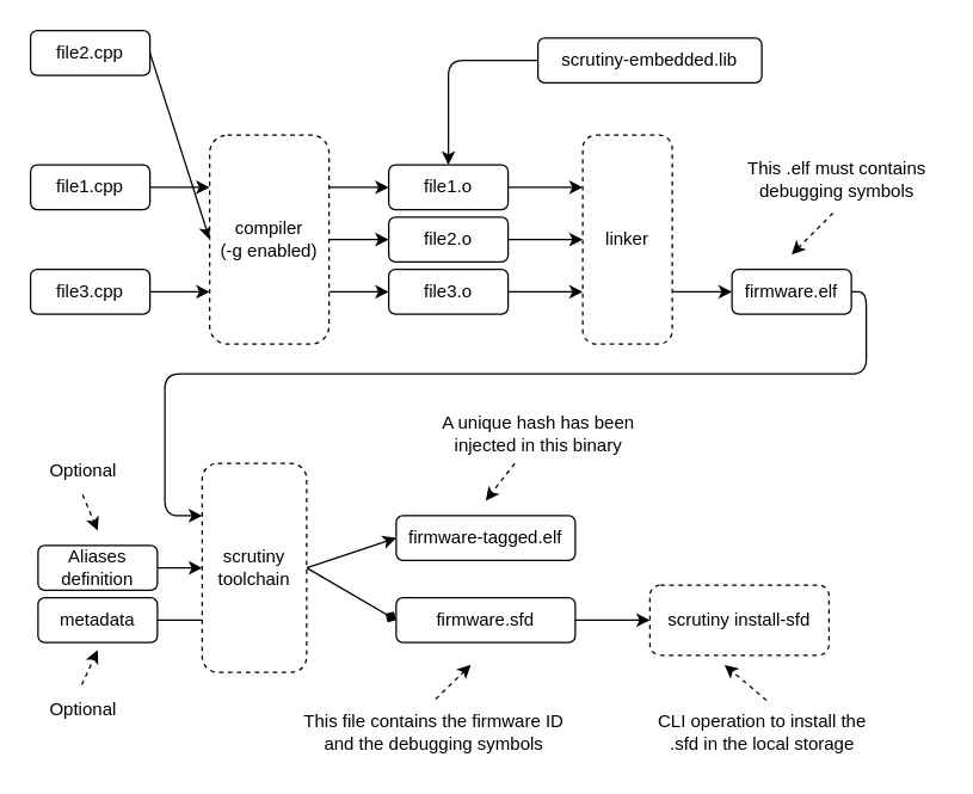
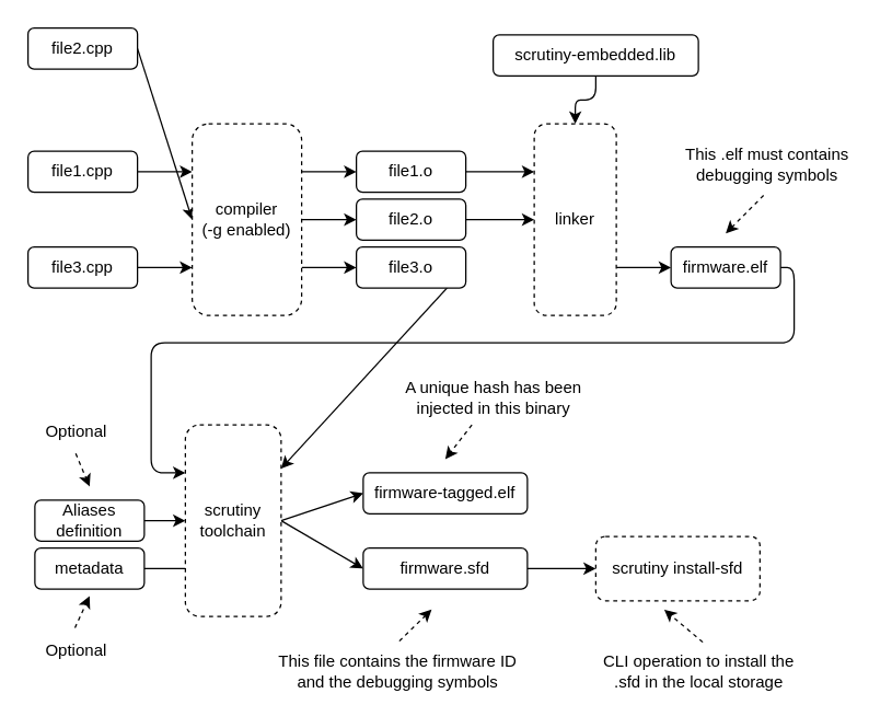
  <mxCell id="0" />
  <mxCell id="1" parent="0" />
  <mxCell id="2" style="edgeStyle=none;html=1;exitX=1;exitY=0.5;exitDx=0;exitDy=0;entryX=0;entryY=0.25;entryDx=0;entryDy=0;" edge="1" parent="1" source="3" target="11"><mxGeometry relative="1" as="geometry" /></mxCell>
  <mxCell id="3" value="file1.cpp" style="rounded=1;whiteSpace=wrap;html=1;" vertex="1" parent="1"><mxGeometry x="20" y="110" width="80" height="30" as="geometry" /></mxCell>
  <mxCell id="4" style="edgeStyle=none;html=1;exitX=1;exitY=0.5;exitDx=0;exitDy=0;entryX=0;entryY=0.5;entryDx=0;entryDy=0;" edge="1" parent="1" source="5" target="11"><mxGeometry relative="1" as="geometry" /></mxCell>
  <mxCell id="5" value="file2.cpp" style="rounded=1;whiteSpace=wrap;html=1;" vertex="1" parent="1"><mxGeometry x="20" y="20" width="80" height="30" as="geometry" /></mxCell>
  <mxCell id="6" style="edgeStyle=none;html=1;exitX=1;exitY=0.5;exitDx=0;exitDy=0;entryX=0;entryY=0.75;entryDx=0;entryDy=0;" edge="1" parent="1" source="7" target="11"><mxGeometry relative="1" as="geometry" /></mxCell>
  <mxCell id="7" value="file3.cpp" style="rounded=1;whiteSpace=wrap;html=1;" vertex="1" parent="1"><mxGeometry x="20" y="180" width="80" height="30" as="geometry" /></mxCell>
  <mxCell id="8" style="edgeStyle=none;html=1;exitX=1;exitY=0.25;exitDx=0;exitDy=0;entryX=0;entryY=0.5;entryDx=0;entryDy=0;" edge="1" parent="1" source="11" target="13"><mxGeometry relative="1" as="geometry" /></mxCell>
  <mxCell id="9" style="edgeStyle=none;html=1;exitX=1;exitY=0.5;exitDx=0;exitDy=0;entryX=0;entryY=0.5;entryDx=0;entryDy=0;" edge="1" parent="1" source="11" target="15"><mxGeometry relative="1" as="geometry" /></mxCell>
  <mxCell id="10" style="edgeStyle=none;html=1;exitX=1;exitY=0.75;exitDx=0;exitDy=0;entryX=0;entryY=0.5;entryDx=0;entryDy=0;" edge="1" parent="1" source="11" target="17"><mxGeometry relative="1" as="geometry" /></mxCell>
  <mxCell id="11" value="compiler&lt;br&gt;(-g enabled)" style="rounded=1;whiteSpace=wrap;html=1;dashed=1;" vertex="1" parent="1"><mxGeometry x="140" y="90" width="80" height="140" as="geometry" /></mxCell>
  <mxCell id="12" style="edgeStyle=none;html=1;exitX=1;exitY=0.5;exitDx=0;exitDy=0;entryX=0;entryY=0.25;entryDx=0;entryDy=0;" edge="1" parent="1" source="13" target="19"><mxGeometry relative="1" as="geometry" /></mxCell>
  <mxCell id="13" value="file1.o" style="rounded=1;whiteSpace=wrap;html=1;" vertex="1" parent="1"><mxGeometry x="260" y="110" width="80" height="30" as="geometry" /></mxCell>
  <mxCell id="14" style="edgeStyle=none;html=1;exitX=1;exitY=0.5;exitDx=0;exitDy=0;" edge="1" parent="1" source="15" target="19"><mxGeometry relative="1" as="geometry" /></mxCell>
  <mxCell id="15" value="file2.o" style="rounded=1;whiteSpace=wrap;html=1;" vertex="1" parent="1"><mxGeometry x="260" y="145" width="80" height="30" as="geometry" /></mxCell>
- <mxCell id="16" style="edgeStyle=none;html=1;exitX=1;exitY=0.5;exitDx=0;exitDy=0;entryX=0;entryY=0.75;entryDx=0;entryDy=0;" edge="1" parent="1" source="17" target="19"><mxGeometry relative="1" as="geometry" /></mxCell>
+ <mxCell id="16" style="edgeStyle=none;html=1;exitX=1;exitY=0.5;exitDx=0;exitDy=0;" edge="1" parent="1" source="17" target="24"><mxGeometry relative="1" as="geometry" /></mxCell>
  <mxCell id="17" value="file3.o" style="rounded=1;whiteSpace=wrap;html=1;" vertex="1" parent="1"><mxGeometry x="260" y="180" width="80" height="30" as="geometry" /></mxCell>
  <mxCell id="18" value="" style="edgeStyle=none;html=1;exitX=1;exitY=0.75;exitDx=0;exitDy=0;" edge="1" parent="1" source="19" target="21"><mxGeometry relative="1" as="geometry" /></mxCell>
  <mxCell id="19" value="linker" style="rounded=1;whiteSpace=wrap;html=1;dashed=1;" vertex="1" parent="1"><mxGeometry x="390" y="90" width="60" height="140" as="geometry" /></mxCell>
  <mxCell id="20" style="edgeStyle=orthogonalEdgeStyle;html=1;exitX=1;exitY=0.5;exitDx=0;exitDy=0;entryX=0;entryY=0.25;entryDx=0;entryDy=0;" edge="1" parent="1" source="21" target="24"><mxGeometry relative="1" as="geometry"><Array as="points"><mxPoint x="580" y="195" /><mxPoint x="580" y="250" /><mxPoint x="110" y="250" /><mxPoint x="110" y="345" /></Array></mxGeometry></mxCell>
  <mxCell id="21" value="firmware.elf" style="rounded=1;whiteSpace=wrap;html=1;" vertex="1" parent="1"><mxGeometry x="490" y="180" width="80" height="30" as="geometry" /></mxCell>
  <mxCell id="22" style="edgeStyle=none;html=1;exitX=1;exitY=0.5;exitDx=0;exitDy=0;entryX=0;entryY=0.5;entryDx=0;entryDy=0;" edge="1" parent="1" source="24" target="25"><mxGeometry relative="1" as="geometry" /></mxCell>
- <mxCell id="23" style="edgeStyle=none;html=1;exitX=1;exitY=0.5;exitDx=0;exitDy=0;entryX=0;entryY=0.5;entryDx=0;entryDy=0;endArrow=diamond;" edge="1" parent="1" source="24" target="27"><mxGeometry relative="1" as="geometry" /></mxCell>
+ <mxCell id="23" style="edgeStyle=none;html=1;exitX=1;exitY=0.5;exitDx=0;exitDy=0;entryX=0;entryY=0.5;entryDx=0;entryDy=0;" edge="1" parent="1" source="24" target="27"><mxGeometry relative="1" as="geometry" /></mxCell>
  <mxCell id="24" value="scrutiny&lt;br&gt;toolchain" style="rounded=1;whiteSpace=wrap;html=1;dashed=1;" vertex="1" parent="1"><mxGeometry x="135" y="310" width="70" height="140" as="geometry" /></mxCell>
  <mxCell id="25" value="firmware-tagged.elf" style="rounded=1;whiteSpace=wrap;html=1;" vertex="1" parent="1"><mxGeometry x="265" y="345" width="120" height="30" as="geometry" /></mxCell>
  <mxCell id="26" style="edgeStyle=orthogonalEdgeStyle;html=1;exitX=1;exitY=0.5;exitDx=0;exitDy=0;entryX=0;entryY=0.5;entryDx=0;entryDy=0;" edge="1" parent="1" source="27" target="40"><mxGeometry relative="1" as="geometry" /></mxCell>
  <mxCell id="27" value="firmware.sfd" style="rounded=1;whiteSpace=wrap;html=1;" vertex="1" parent="1"><mxGeometry x="265" y="400" width="120" height="30" as="geometry" /></mxCell>
  <mxCell id="28" style="edgeStyle=none;html=1;exitX=1;exitY=0.5;exitDx=0;exitDy=0;entryX=0;entryY=0.5;entryDx=0;entryDy=0;" edge="1" parent="1" source="29" target="24"><mxGeometry relative="1" as="geometry" /></mxCell>
  <mxCell id="29" value="Aliases definition" style="rounded=1;whiteSpace=wrap;html=1;" vertex="1" parent="1"><mxGeometry x="25" y="365" width="80" height="30" as="geometry" /></mxCell>
  <mxCell id="30" style="edgeStyle=none;html=1;exitX=1;exitY=0.5;exitDx=0;exitDy=0;entryX=0;entryY=0.75;entryDx=0;entryDy=0;endArrow=none;" edge="1" parent="1" source="31" target="24"><mxGeometry relative="1" as="geometry"><mxPoint x="125" y="440" as="targetPoint" /></mxGeometry></mxCell>
  <mxCell id="31" value="metadata" style="rounded=1;whiteSpace=wrap;html=1;" vertex="1" parent="1"><mxGeometry x="25" y="400" width="80" height="30" as="geometry" /></mxCell>
  <mxCell id="32" value="" style="edgeStyle=none;html=1;dashed=1;" edge="1" parent="1" source="33"><mxGeometry relative="1" as="geometry"><mxPoint x="325" y="335" as="targetPoint" /></mxGeometry></mxCell>
  <mxCell id="33" value="A unique hash has been &lt;br&gt;injected in this binary" style="text;html=1;align=center;verticalAlign=middle;resizable=0;points=[];autosize=1;strokeColor=none;fillColor=none;" vertex="1" parent="1"><mxGeometry x="285" y="270" width="150" height="40" as="geometry" /></mxCell>
  <mxCell id="34" value="This file contains the firmware ID &lt;br&gt;and the debugging symbols" style="text;html=1;align=center;verticalAlign=middle;resizable=0;points=[];autosize=1;strokeColor=none;fillColor=none;" vertex="1" parent="1"><mxGeometry x="190" y="470" width="200" height="40" as="geometry" /></mxCell>
  <mxCell id="35" value="" style="edgeStyle=none;html=1;dashed=1;exitX=0.507;exitY=-0.05;exitDx=0;exitDy=0;exitPerimeter=0;" edge="1" parent="1" source="34"><mxGeometry relative="1" as="geometry"><mxPoint x="445" y="510" as="sourcePoint" /><mxPoint x="315" y="445" as="targetPoint" /></mxGeometry></mxCell>
  <mxCell id="36" value="" style="edgeStyle=none;html=1;dashed=1;exitX=0.498;exitY=1.033;exitDx=0;exitDy=0;exitPerimeter=0;" edge="1" parent="1" source="43"><mxGeometry relative="1" as="geometry"><mxPoint x="-55" y="420" as="sourcePoint" /><mxPoint x="65" y="355" as="targetPoint" /></mxGeometry></mxCell>
  <mxCell id="37" value="" style="edgeStyle=none;html=1;dashed=1;exitX=0.49;exitY=-0.056;exitDx=0;exitDy=0;exitPerimeter=0;" edge="1" parent="1" source="44"><mxGeometry relative="1" as="geometry"><mxPoint x="65" y="455" as="sourcePoint" /><mxPoint x="65" y="435" as="targetPoint" /></mxGeometry></mxCell>
  <mxCell id="38" value="This .elf must contains &lt;br&gt;debugging symbols" style="text;html=1;align=center;verticalAlign=middle;resizable=0;points=[];autosize=1;strokeColor=none;fillColor=none;" vertex="1" parent="1"><mxGeometry x="490" y="100" width="140" height="40" as="geometry" /></mxCell>
  <mxCell id="39" value="" style="edgeStyle=none;html=1;dashed=1;exitX=0.483;exitY=1.058;exitDx=0;exitDy=0;exitPerimeter=0;" edge="1" parent="1" source="38"><mxGeometry relative="1" as="geometry"><mxPoint x="569.5" y="90" as="sourcePoint" /><mxPoint x="530" y="170" as="targetPoint" /></mxGeometry></mxCell>
  <mxCell id="40" value="scrutiny install-sfd" style="rounded=1;whiteSpace=wrap;html=1;dashed=1;" vertex="1" parent="1"><mxGeometry x="435" y="391.5" width="120" height="47" as="geometry" /></mxCell>
  <mxCell id="41" value="CLI operation to install the &lt;br&gt;.sfd in the local storage" style="text;html=1;align=center;verticalAlign=middle;resizable=0;points=[];autosize=1;strokeColor=none;fillColor=none;" vertex="1" parent="1"><mxGeometry x="430" y="470" width="160" height="40" as="geometry" /></mxCell>
  <mxCell id="42" value="" style="edgeStyle=none;html=1;dashed=1;exitX=0.52;exitY=-0.03;exitDx=0;exitDy=0;exitPerimeter=0;" edge="1" parent="1" source="41"><mxGeometry relative="1" as="geometry"><mxPoint x="505" y="495" as="sourcePoint" /><mxPoint x="485" y="445" as="targetPoint" /></mxGeometry></mxCell>
  <mxCell id="43" value="Optional" style="text;html=1;align=center;verticalAlign=middle;resizable=0;points=[];autosize=1;strokeColor=none;fillColor=none;" vertex="1" parent="1"><mxGeometry x="20" y="300" width="70" height="30" as="geometry" /></mxCell>
  <mxCell id="44" value="Optional" style="text;html=1;align=center;verticalAlign=middle;resizable=0;points=[];autosize=1;strokeColor=none;fillColor=none;" vertex="1" parent="1"><mxGeometry x="20" y="460" width="70" height="30" as="geometry" /></mxCell>
- <mxCell id="45" value="" style="edgeStyle=orthogonalEdgeStyle;html=1;" edge="1" parent="1" source="46" target="13"><mxGeometry relative="1" as="geometry" /></mxCell>
+ <mxCell id="45" value="" style="edgeStyle=orthogonalEdgeStyle;html=1;" edge="1" parent="1" source="46" target="19"><mxGeometry relative="1" as="geometry" /></mxCell>
  <mxCell id="46" value="scrutiny-embedded.lib" style="rounded=1;whiteSpace=wrap;html=1;" vertex="1" parent="1"><mxGeometry x="360" y="25" width="150" height="30" as="geometry" /></mxCell>
